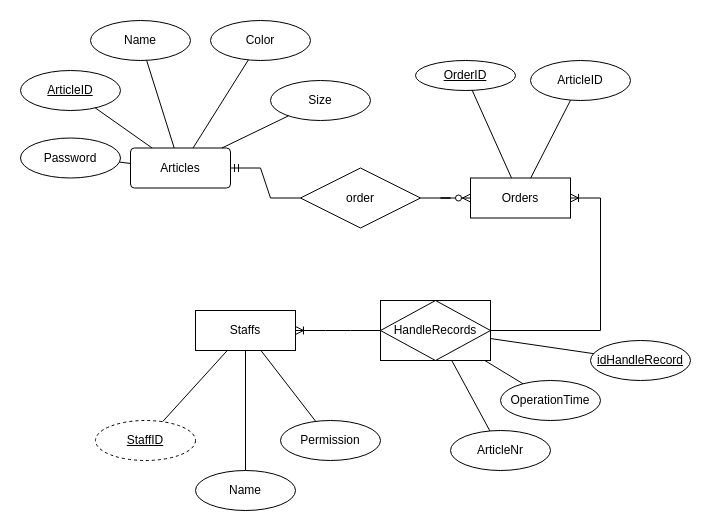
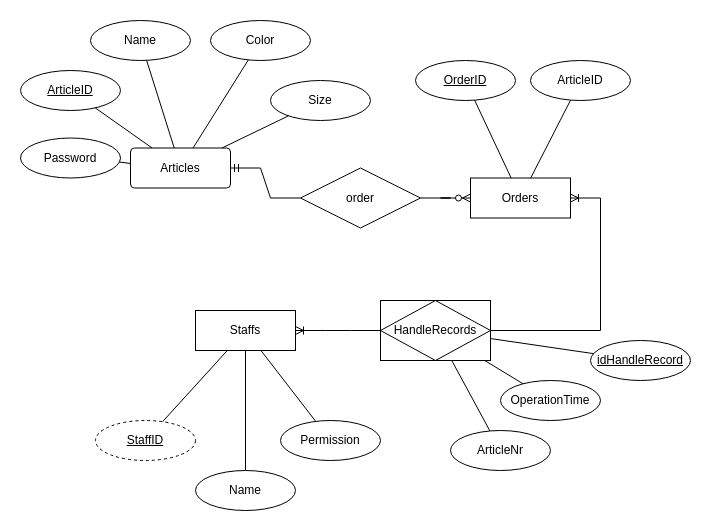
  <mxCell id="0" />
  <mxCell id="1" parent="0" />
  <mxCell id="2" value="order" style="shape=rhombus;perimeter=rhombusPerimeter;whiteSpace=wrap;html=1;align=center;" parent="1" vertex="1"><mxGeometry x="300" y="167.5" width="120" height="60" as="geometry" /></mxCell>
  <mxCell id="3" value="" style="edgeStyle=entityRelationEdgeStyle;fontSize=12;html=1;endArrow=ERmandOne;rounded=0;" parent="1" source="2" target="8" edge="1"><mxGeometry width="100" height="100" relative="1" as="geometry"><mxPoint x="350" y="230" as="sourcePoint" /><mxPoint x="410" y="230" as="targetPoint" /></mxGeometry></mxCell>
  <mxCell id="4" value="" style="edgeStyle=entityRelationEdgeStyle;fontSize=12;html=1;endArrow=ERzeroToMany;endFill=1;rounded=0;" parent="1" source="2" target="17" edge="1"><mxGeometry width="100" height="100" relative="1" as="geometry"><mxPoint x="490" y="300" as="sourcePoint" /><mxPoint x="590" y="200" as="targetPoint" /></mxGeometry></mxCell>
  <mxCell id="5" value="HandleRecords" style="shape=associativeEntity;whiteSpace=wrap;html=1;align=center;rotation=0;" parent="1" vertex="1"><mxGeometry x="380" y="300" width="110" height="60" as="geometry" /></mxCell>
  <mxCell id="6" value="" style="edgeStyle=entityRelationEdgeStyle;fontSize=12;html=1;endArrow=ERoneToMany;rounded=0;" parent="1" source="5" target="22" edge="1"><mxGeometry width="100" height="100" relative="1" as="geometry"><mxPoint x="430" y="460" as="sourcePoint" /><mxPoint x="530" y="360" as="targetPoint" /></mxGeometry></mxCell>
  <mxCell id="7" value="" style="edgeStyle=entityRelationEdgeStyle;fontSize=12;html=1;endArrow=ERoneToMany;rounded=0;" parent="1" source="5" target="17" edge="1"><mxGeometry width="100" height="100" relative="1" as="geometry"><mxPoint x="450" y="390" as="sourcePoint" /><mxPoint x="550" y="290" as="targetPoint" /></mxGeometry></mxCell>
  <mxCell id="8" value="Articles" style="rounded=1;arcSize=10;whiteSpace=wrap;html=1;align=center;" parent="1" vertex="1"><mxGeometry x="130" y="147.5" width="100" height="40" as="geometry" /></mxCell>
  <mxCell id="9" value="ArticleID" style="ellipse;whiteSpace=wrap;html=1;align=center;fontStyle=4;" parent="1" vertex="1"><mxGeometry x="20" y="70" width="100" height="40" as="geometry" /></mxCell>
  <mxCell id="10" value="" style="endArrow=none;html=1;rounded=0;" parent="1" source="9" target="8" edge="1"><mxGeometry relative="1" as="geometry"><mxPoint x="460" y="310" as="sourcePoint" /><mxPoint x="620" y="310" as="targetPoint" /></mxGeometry></mxCell>
  <mxCell id="11" value="Name" style="ellipse;whiteSpace=wrap;html=1;align=center;" parent="1" vertex="1"><mxGeometry x="90" y="20" width="100" height="40" as="geometry" /></mxCell>
  <mxCell id="12" value="Color" style="ellipse;whiteSpace=wrap;html=1;align=center;" parent="1" vertex="1"><mxGeometry x="210" y="20" width="100" height="40" as="geometry" /></mxCell>
  <mxCell id="13" value="Size" style="ellipse;whiteSpace=wrap;html=1;align=center;" parent="1" vertex="1"><mxGeometry x="270" y="80" width="100" height="40" as="geometry" /></mxCell>
  <mxCell id="14" value="" style="endArrow=none;html=1;rounded=0;" parent="1" source="11" target="8" edge="1"><mxGeometry relative="1" as="geometry"><mxPoint x="460" y="310" as="sourcePoint" /><mxPoint x="620" y="310" as="targetPoint" /></mxGeometry></mxCell>
  <mxCell id="15" value="" style="endArrow=none;html=1;rounded=0;" parent="1" source="12" target="8" edge="1"><mxGeometry relative="1" as="geometry"><mxPoint x="184" y="70" as="sourcePoint" /><mxPoint x="200" y="170" as="targetPoint" /></mxGeometry></mxCell>
  <mxCell id="16" value="" style="endArrow=none;html=1;rounded=0;" parent="1" source="13" target="8" edge="1"><mxGeometry relative="1" as="geometry"><mxPoint x="330" y="127" as="sourcePoint" /><mxPoint x="270" y="245" as="targetPoint" /></mxGeometry></mxCell>
  <mxCell id="17" value="Orders" style="whiteSpace=wrap;html=1;align=center;" parent="1" vertex="1"><mxGeometry x="470" y="177.5" width="100" height="40" as="geometry" /></mxCell>
- <mxCell id="18" value="OrderID" style="ellipse;whiteSpace=wrap;html=1;align=center;fontStyle=4;" parent="1" vertex="1"><mxGeometry x="415" y="60" width="100" height="30" as="geometry" /></mxCell>
+ <mxCell id="18" value="OrderID" style="ellipse;whiteSpace=wrap;html=1;align=center;fontStyle=4;" parent="1" vertex="1"><mxGeometry x="415" y="60" width="100" height="40" as="geometry" /></mxCell>
  <mxCell id="19" value="ArticleID" style="ellipse;whiteSpace=wrap;html=1;align=center;" parent="1" vertex="1"><mxGeometry x="530" y="60" width="100" height="40" as="geometry" /></mxCell>
  <mxCell id="20" value="" style="endArrow=none;html=1;rounded=0;" parent="1" source="18" target="17" edge="1"><mxGeometry relative="1" as="geometry"><mxPoint x="450" y="140" as="sourcePoint" /><mxPoint x="610" y="140" as="targetPoint" /></mxGeometry></mxCell>
  <mxCell id="21" value="" style="endArrow=none;html=1;rounded=0;" parent="1" source="19" target="17" edge="1"><mxGeometry relative="1" as="geometry"><mxPoint x="590" y="160" as="sourcePoint" /><mxPoint x="750" y="160" as="targetPoint" /></mxGeometry></mxCell>
  <mxCell id="22" value="Staffs" style="whiteSpace=wrap;html=1;align=center;" parent="1" vertex="1"><mxGeometry x="195" y="310" width="100" height="40" as="geometry" /></mxCell>
  <mxCell id="23" value="StaffID" style="ellipse;whiteSpace=wrap;html=1;align=center;fontStyle=4;dashed=1;" parent="1" vertex="1"><mxGeometry x="95" y="420" width="100" height="40" as="geometry" /></mxCell>
  <mxCell id="24" value="Name" style="ellipse;whiteSpace=wrap;html=1;align=center;" parent="1" vertex="1"><mxGeometry x="195" y="470" width="100" height="40" as="geometry" /></mxCell>
  <mxCell id="25" value="Permission" style="ellipse;whiteSpace=wrap;html=1;align=center;" parent="1" vertex="1"><mxGeometry x="280" y="420" width="100" height="40" as="geometry" /></mxCell>
  <mxCell id="26" value="" style="endArrow=none;html=1;rounded=0;" parent="1" source="22" target="23" edge="1"><mxGeometry relative="1" as="geometry"><mxPoint x="95" y="380" as="sourcePoint" /><mxPoint x="255" y="380" as="targetPoint" /></mxGeometry></mxCell>
  <mxCell id="27" value="" style="endArrow=none;html=1;rounded=0;" parent="1" source="22" target="24" edge="1"><mxGeometry relative="1" as="geometry"><mxPoint x="255" y="480" as="sourcePoint" /><mxPoint x="415" y="480" as="targetPoint" /></mxGeometry></mxCell>
  <mxCell id="28" value="" style="endArrow=none;html=1;rounded=0;" parent="1" source="22" target="25" edge="1"><mxGeometry relative="1" as="geometry"><mxPoint x="175" y="480" as="sourcePoint" /><mxPoint x="335" y="480" as="targetPoint" /></mxGeometry></mxCell>
  <mxCell id="29" value="OperationTime" style="ellipse;whiteSpace=wrap;html=1;align=center;" parent="1" vertex="1"><mxGeometry x="500" y="380" width="100" height="40" as="geometry" /></mxCell>
  <mxCell id="30" value="" style="endArrow=none;html=1;rounded=0;" parent="1" source="5" target="29" edge="1"><mxGeometry relative="1" as="geometry"><mxPoint x="460" y="460" as="sourcePoint" /><mxPoint x="620" y="460" as="targetPoint" /></mxGeometry></mxCell>
  <mxCell id="31" value="idHandleRecord" style="ellipse;whiteSpace=wrap;html=1;align=center;fontStyle=4;" parent="1" vertex="1"><mxGeometry x="590" y="340" width="100" height="40" as="geometry" /></mxCell>
  <mxCell id="32" value="" style="endArrow=none;html=1;rounded=0;" parent="1" source="5" target="31" edge="1"><mxGeometry relative="1" as="geometry"><mxPoint x="460" y="470" as="sourcePoint" /><mxPoint x="620" y="470" as="targetPoint" /></mxGeometry></mxCell>
  <mxCell id="33" value="ArticleNr" style="ellipse;whiteSpace=wrap;html=1;align=center;" parent="1" vertex="1"><mxGeometry x="450" y="430" width="100" height="40" as="geometry" /></mxCell>
  <mxCell id="34" value="" style="endArrow=none;html=1;rounded=0;" parent="1" source="5" target="33" edge="1"><mxGeometry relative="1" as="geometry"><mxPoint x="590" y="430" as="sourcePoint" /><mxPoint x="750" y="430" as="targetPoint" /></mxGeometry></mxCell>
  <mxCell id="35" value="Password" style="ellipse;whiteSpace=wrap;html=1;align=center;" vertex="1" parent="1"><mxGeometry x="20" y="137.5" width="100" height="40" as="geometry" /></mxCell>
  <mxCell id="36" value="" style="endArrow=none;html=1;rounded=0;" edge="1" parent="1" source="35" target="8"><mxGeometry relative="1" as="geometry"><mxPoint x="-10" y="280" as="sourcePoint" /><mxPoint x="150" y="280" as="targetPoint" /></mxGeometry></mxCell>
